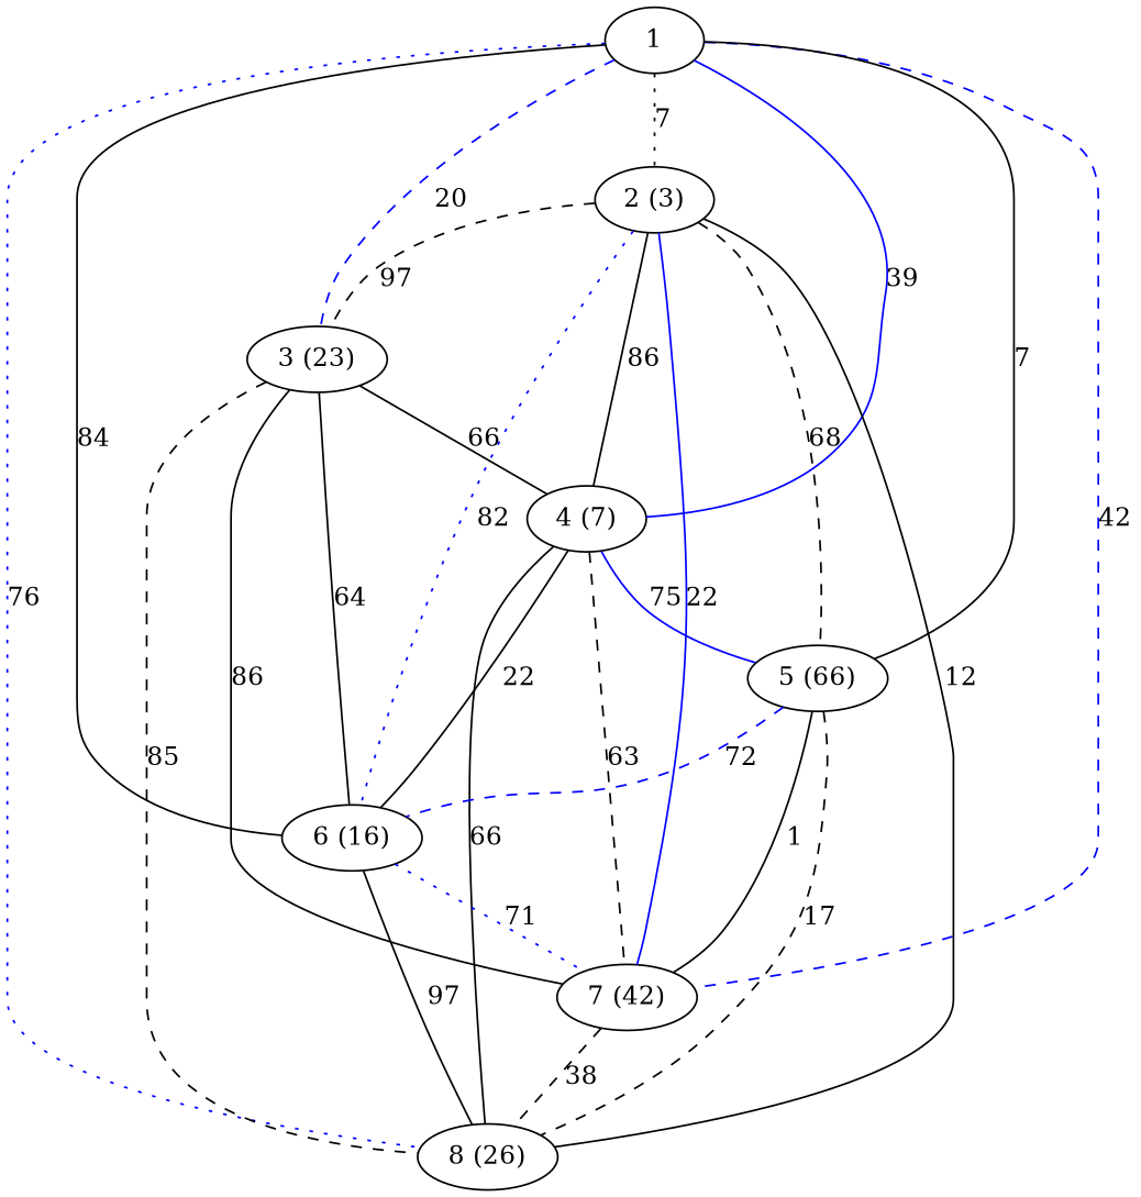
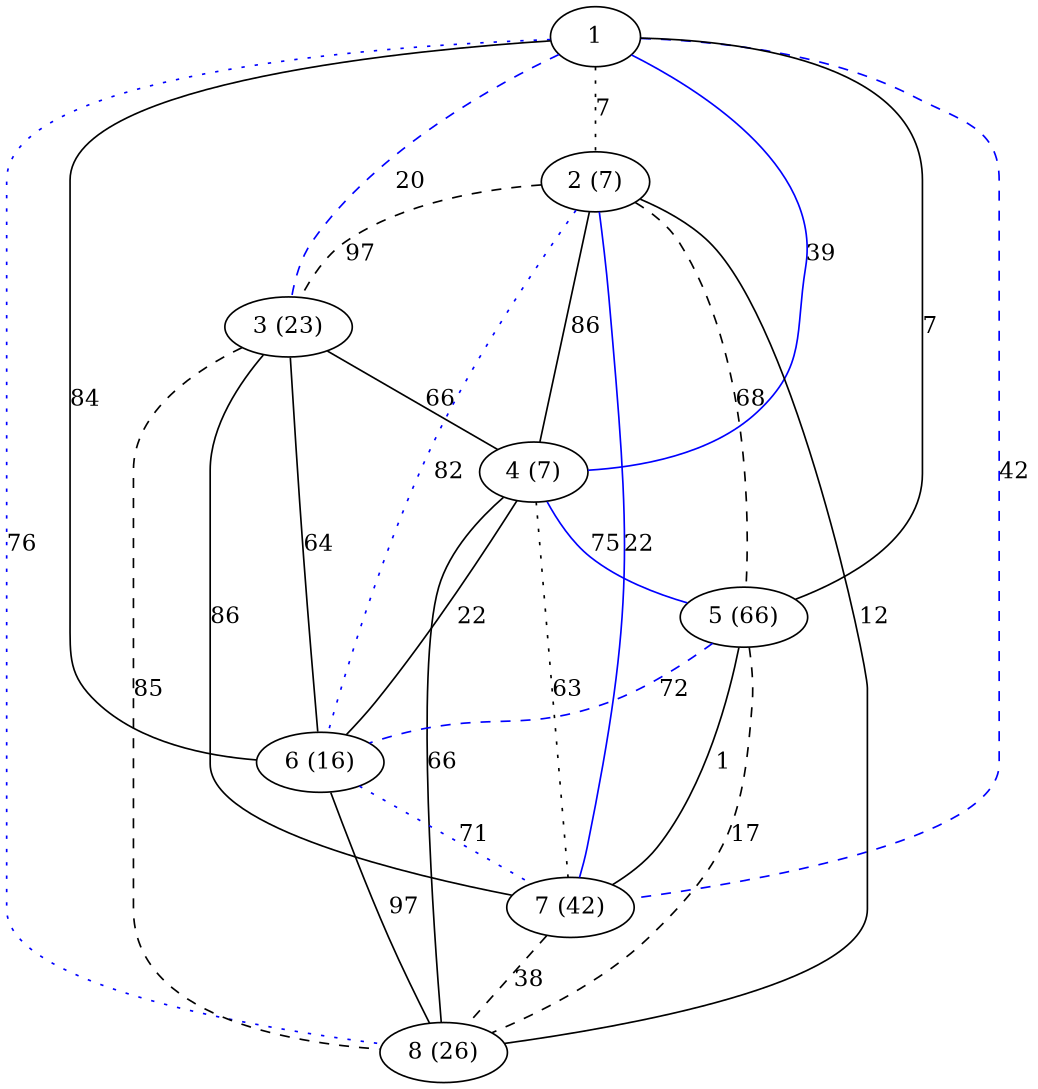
  graph {
    edge [color=black style=solid]
    n1 [label="4 (7)"]
    n2 [label="7 (42)"]
    n3 [label="8 (26)"]
    n4 [label="5 (66)"]
    n5 [label="6 (16)"]
    1
    n7 [label="3 (23)"]
-   n8 [label="2 (3)"]
-   n1 -- n2 [label=63 style=dashed]
+   n8 [label="2 (7)"]
+   n1 -- n2 [label=63 style=dotted]
    n1 -- n3 [label=66]
    n1 -- n4 [color=blue label=75]
    n1 -- n5 [label=22]
    n2 -- n3 [label=38 style=dashed]
    n4 -- n2 [label=1]
    n4 -- n3 [label=17 style=dashed]
    n4 -- n5 [color=blue label=72 style=dashed]
    n5 -- n2 [color=blue label=71 style=dotted]
    n5 -- n3 [label=97]
    1 -- n1 [color=blue label=39]
    1 -- n2 [color=blue label=42 style=dashed]
    1 -- n3 [color=blue label=76 style=dotted]
    1 -- n4 [label=7]
    1 -- n5 [label=84]
    1 -- n7 [color=blue label=20 style=dashed]
    1 -- n8 [label=7 style=dotted]
    n7 -- n1 [label=66]
    n7 -- n2 [label=86]
    n7 -- n3 [label=85 style=dashed]
    n7 -- n5 [label=64]
    n8 -- n1 [label=86]
    n8 -- n2 [color=blue label=22]
    n8 -- n3 [label=12]
    n8 -- n4 [label=68 style=dashed]
    n8 -- n5 [color=blue label=82 style=dotted]
    n8 -- n7 [label=97 style=dashed]
  }
